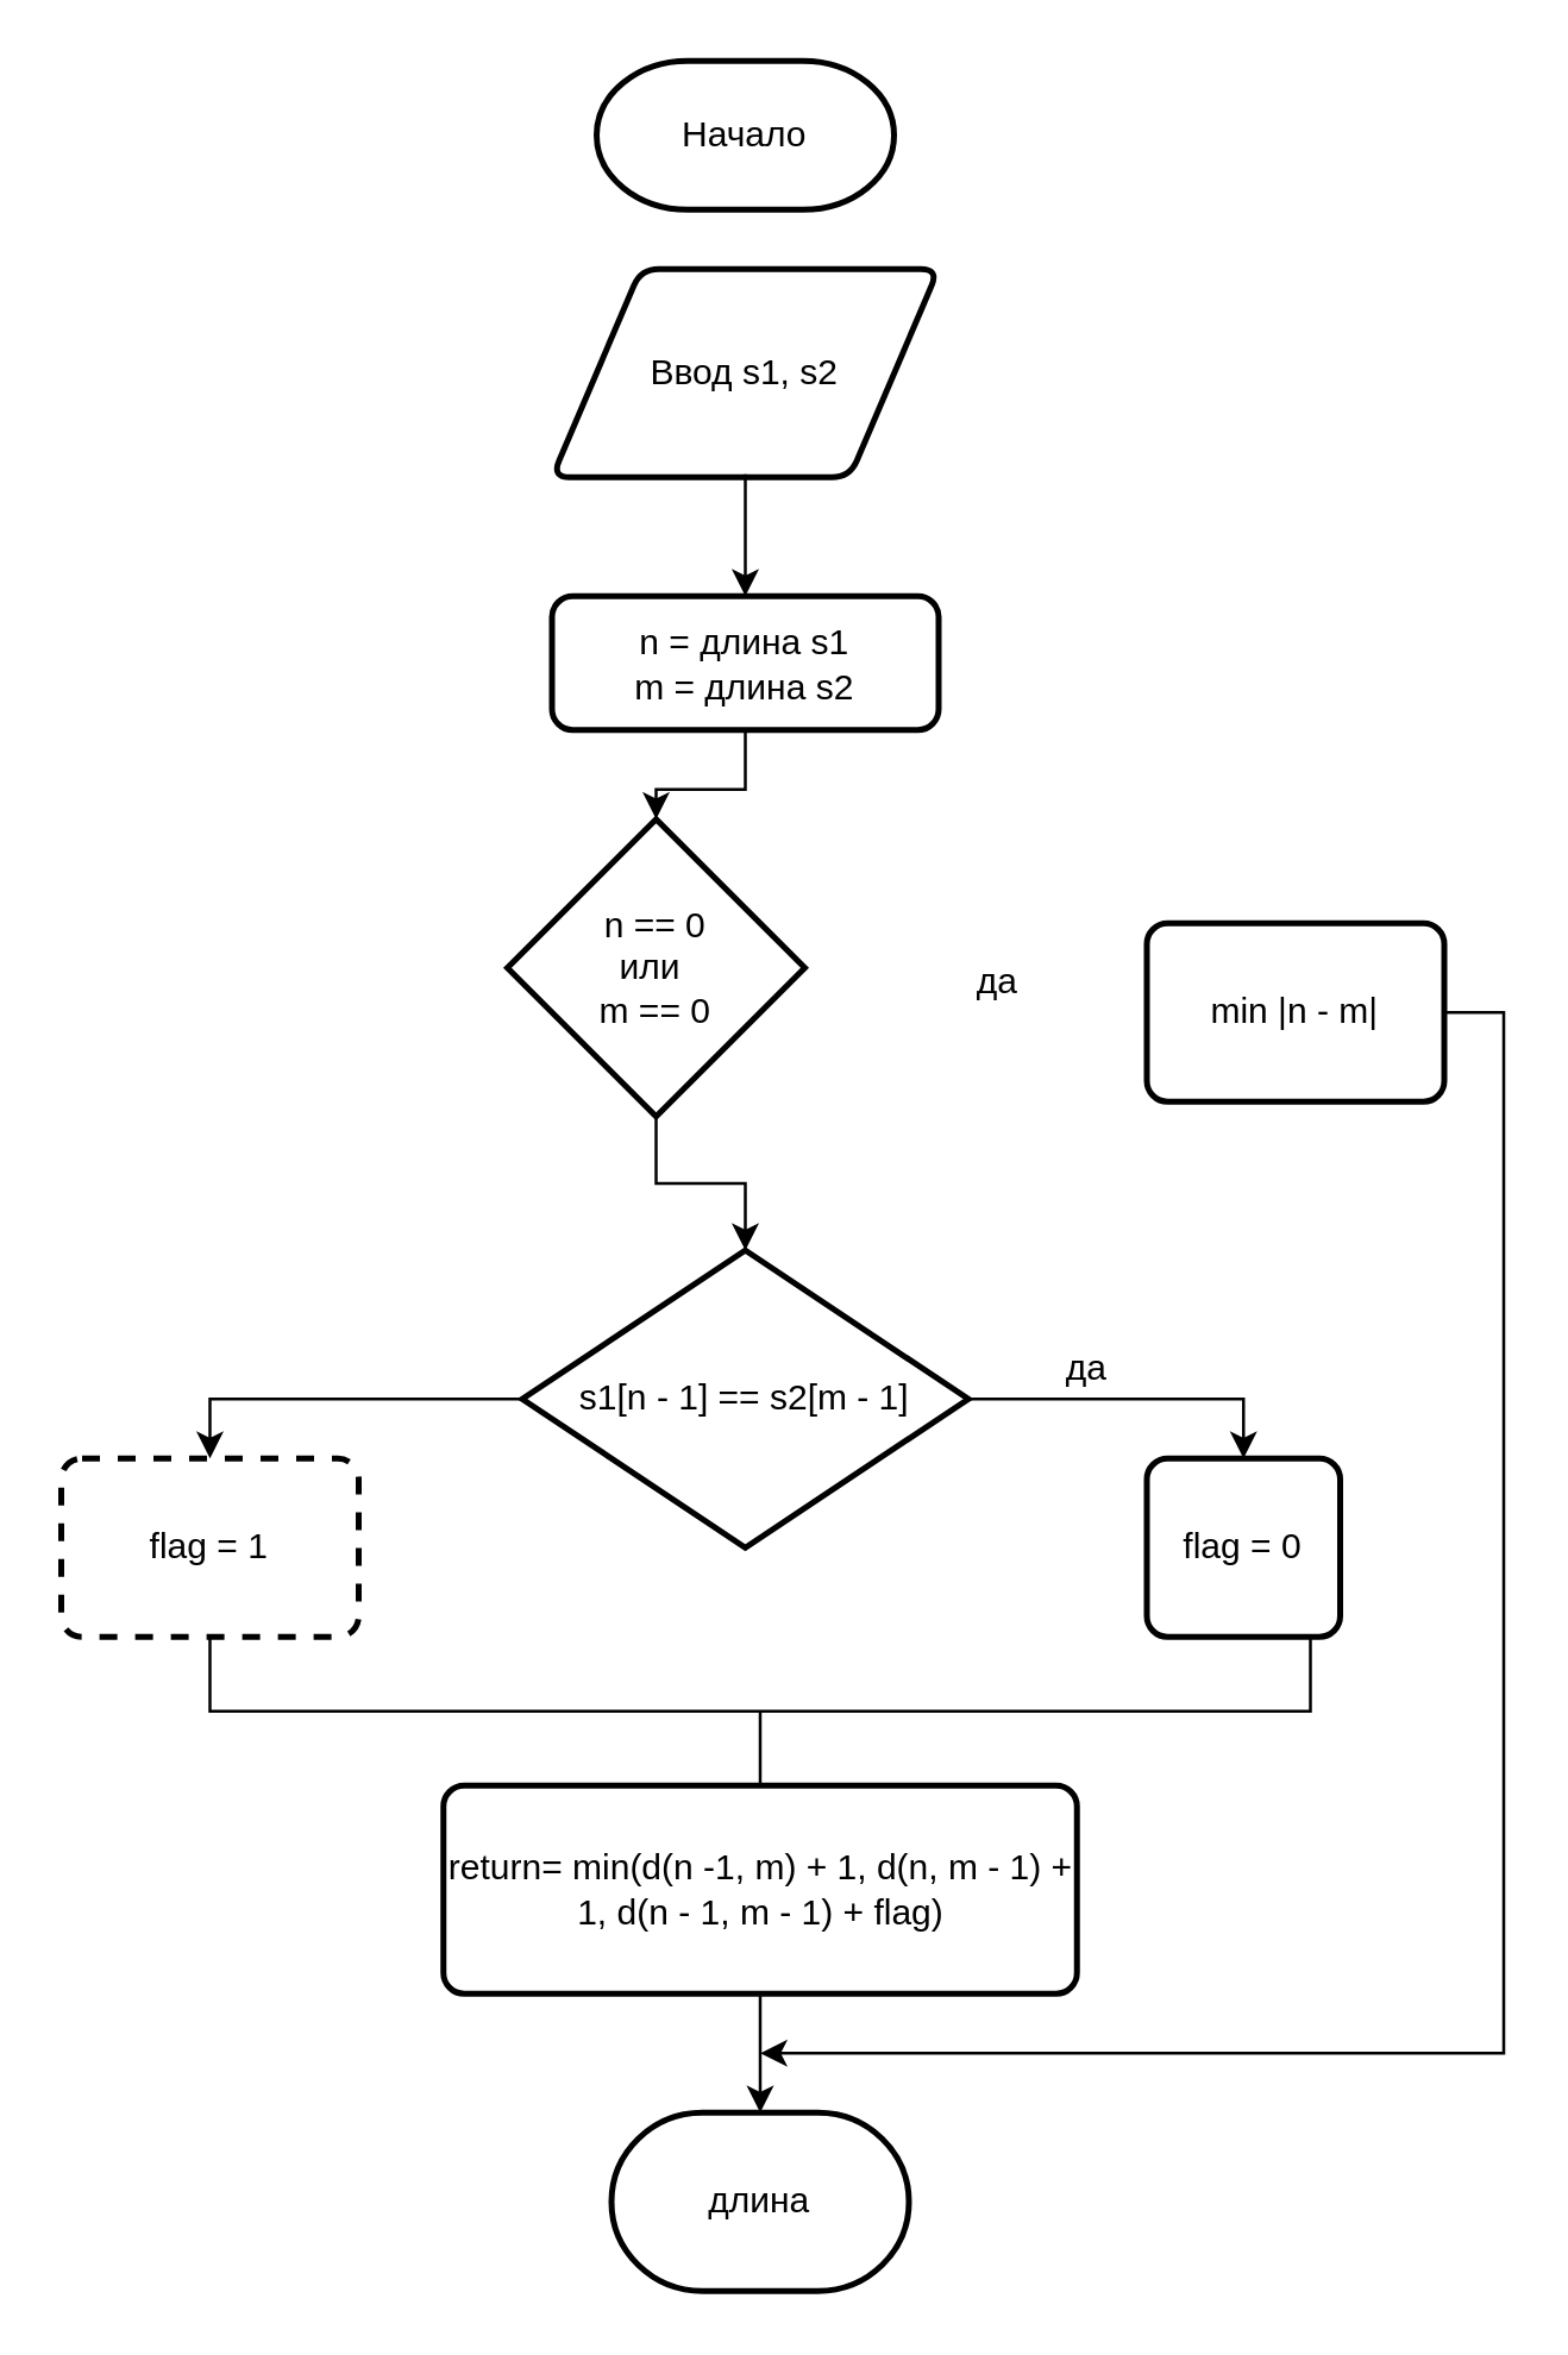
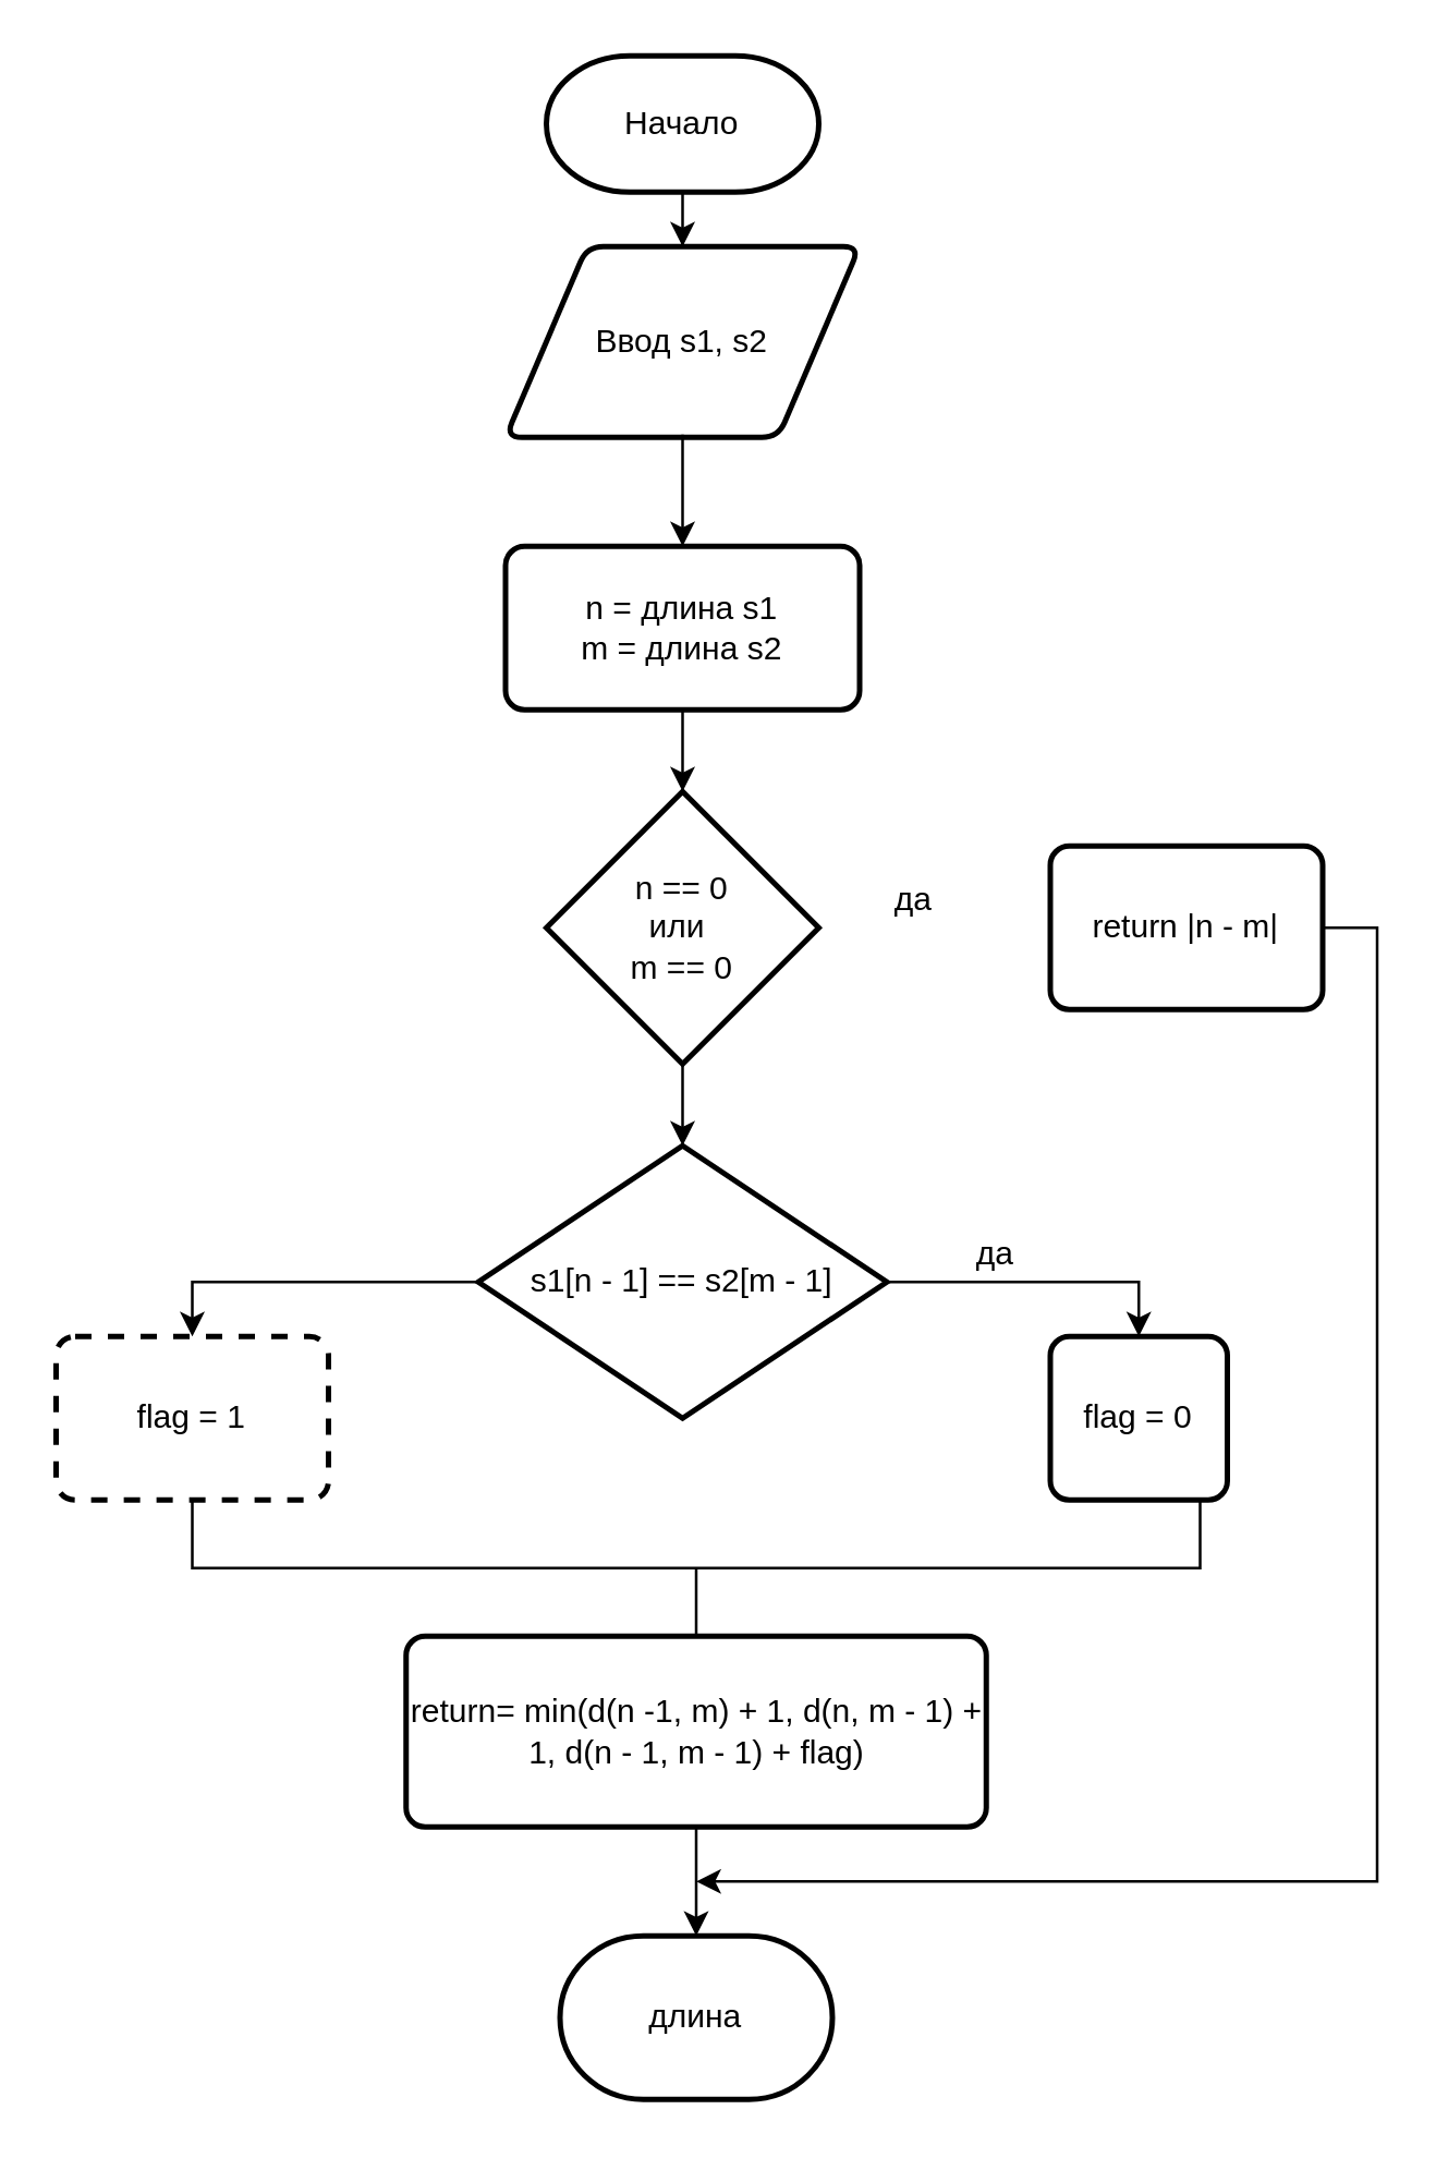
  <mxCell id="0" />
  <mxCell id="1" parent="0" />
+ <mxCell id="2" style="edgeStyle=orthogonalEdgeStyle;rounded=0;orthogonalLoop=1;jettySize=auto;html=1;" edge="1" parent="1" source="3" target="4"><mxGeometry relative="1" as="geometry" /></mxCell>
  <mxCell id="3" value="Начало" style="strokeWidth=2;html=1;shape=mxgraph.flowchart.terminator;whiteSpace=wrap;" vertex="1" parent="1"><mxGeometry x="200" y="20" width="100" height="50" as="geometry" /></mxCell>
  <mxCell id="4" value="Ввод s1, s2" style="shape=parallelogram;html=1;strokeWidth=2;perimeter=parallelogramPerimeter;whiteSpace=wrap;rounded=1;arcSize=12;size=0.23;" vertex="1" parent="1"><mxGeometry x="185" y="90" width="130" height="70" as="geometry" /></mxCell>
  <mxCell id="5" style="edgeStyle=orthogonalEdgeStyle;rounded=0;orthogonalLoop=1;jettySize=auto;html=1;exitX=0.5;exitY=1;exitDx=0;exitDy=0;entryX=0.5;entryY=0;entryDx=0;entryDy=0;entryPerimeter=0;" edge="1" parent="1" source="6" target="9"><mxGeometry relative="1" as="geometry" /></mxCell>
- <mxCell id="6" value="n = длина s1&lt;br&gt;m = длина s2" style="rounded=1;whiteSpace=wrap;html=1;absoluteArcSize=1;arcSize=14;strokeWidth=2;" vertex="1" parent="1"><mxGeometry x="185" y="200" width="130" height="45" as="geometry" /></mxCell>
+ <mxCell id="6" value="n = длина s1&lt;br&gt;m = длина s2" style="rounded=1;whiteSpace=wrap;html=1;absoluteArcSize=1;arcSize=14;strokeWidth=2;" vertex="1" parent="1"><mxGeometry x="185" y="200" width="130" height="60" as="geometry" /></mxCell>
  <mxCell id="7" value="" style="endArrow=classic;html=1;" edge="1" parent="1" target="6"><mxGeometry width="50" height="50" relative="1" as="geometry"><mxPoint x="250" y="159" as="sourcePoint" /><mxPoint x="330" y="350" as="targetPoint" /></mxGeometry></mxCell>
  <mxCell id="8" style="edgeStyle=orthogonalEdgeStyle;rounded=0;orthogonalLoop=1;jettySize=auto;html=1;exitX=0.5;exitY=1;exitDx=0;exitDy=0;exitPerimeter=0;entryX=0.5;entryY=0;entryDx=0;entryDy=0;entryPerimeter=0;" edge="1" parent="1" source="9" target="14"><mxGeometry relative="1" as="geometry" /></mxCell>
- <mxCell id="9" value="n == 0&lt;br&gt;или&amp;nbsp;&lt;br&gt;m == 0" style="strokeWidth=2;html=1;shape=mxgraph.flowchart.decision;whiteSpace=wrap;" vertex="1" parent="1"><mxGeometry x="170" y="275" width="100" height="100" as="geometry" /></mxCell>
+ <mxCell id="9" value="n == 0&lt;br&gt;или&amp;nbsp;&lt;br&gt;m == 0" style="strokeWidth=2;html=1;shape=mxgraph.flowchart.decision;whiteSpace=wrap;" vertex="1" parent="1"><mxGeometry x="200" y="290" width="100" height="100" as="geometry" /></mxCell>
  <mxCell id="10" style="edgeStyle=orthogonalEdgeStyle;rounded=0;orthogonalLoop=1;jettySize=auto;html=1;exitX=1;exitY=0.5;exitDx=0;exitDy=0;" edge="1" parent="1" source="11"><mxGeometry relative="1" as="geometry"><mxPoint x="255" y="690" as="targetPoint" /><Array as="points"><mxPoint x="505" y="340" /><mxPoint x="505" y="690" /></Array></mxGeometry></mxCell>
- <mxCell id="11" value="min |n - m|" style="rounded=1;whiteSpace=wrap;html=1;absoluteArcSize=1;arcSize=14;strokeWidth=2;" vertex="1" parent="1"><mxGeometry x="385" y="310" width="100" height="60" as="geometry" /></mxCell>
+ <mxCell id="11" value="return |n - m|" style="rounded=1;whiteSpace=wrap;html=1;absoluteArcSize=1;arcSize=14;strokeWidth=2;" vertex="1" parent="1"><mxGeometry x="385" y="310" width="100" height="60" as="geometry" /></mxCell>
  <mxCell id="12" style="edgeStyle=orthogonalEdgeStyle;rounded=0;orthogonalLoop=1;jettySize=auto;html=1;exitX=1;exitY=0.5;exitDx=0;exitDy=0;exitPerimeter=0;entryX=0.5;entryY=0;entryDx=0;entryDy=0;" edge="1" parent="1" source="14" target="15"><mxGeometry relative="1" as="geometry" /></mxCell>
  <mxCell id="13" style="edgeStyle=orthogonalEdgeStyle;rounded=0;orthogonalLoop=1;jettySize=auto;html=1;exitX=0;exitY=0.5;exitDx=0;exitDy=0;exitPerimeter=0;entryX=0.5;entryY=0;entryDx=0;entryDy=0;" edge="1" parent="1" source="14" target="17"><mxGeometry relative="1" as="geometry" /></mxCell>
  <mxCell id="14" value="s1[n - 1] == s2[m - 1]" style="strokeWidth=2;html=1;shape=mxgraph.flowchart.decision;whiteSpace=wrap;" vertex="1" parent="1"><mxGeometry x="175" y="420" width="150" height="100" as="geometry" /></mxCell>
  <mxCell id="15" value="flag = 0" style="rounded=1;whiteSpace=wrap;html=1;absoluteArcSize=1;arcSize=14;strokeWidth=2;" vertex="1" parent="1"><mxGeometry x="385" y="490" width="65" height="60" as="geometry" /></mxCell>
  <mxCell id="16" value="да" style="text;html=1;strokeColor=none;fillColor=none;align=center;verticalAlign=middle;whiteSpace=wrap;rounded=0;" vertex="1" parent="1"><mxGeometry x="315" y="320" width="40" height="20" as="geometry" /></mxCell>
  <mxCell id="17" value="flag = 1" style="rounded=1;whiteSpace=wrap;html=1;absoluteArcSize=1;arcSize=14;strokeWidth=2;dashed=1;" vertex="1" parent="1"><mxGeometry x="20" y="490" width="100" height="60" as="geometry" /></mxCell>
  <mxCell id="18" value="да" style="text;html=1;strokeColor=none;fillColor=none;align=center;verticalAlign=middle;whiteSpace=wrap;rounded=0;" vertex="1" parent="1"><mxGeometry x="345" y="450" width="40" height="20" as="geometry" /></mxCell>
  <mxCell id="19" value="" style="strokeWidth=1;html=1;shape=mxgraph.flowchart.annotation_2;align=left;labelPosition=right;pointerEvents=1;rotation=-90;" vertex="1" parent="1"><mxGeometry x="230" y="390" width="50" height="370" as="geometry" /></mxCell>
  <mxCell id="20" style="edgeStyle=orthogonalEdgeStyle;rounded=0;orthogonalLoop=1;jettySize=auto;html=1;exitX=0.5;exitY=1;exitDx=0;exitDy=0;entryX=0.5;entryY=0;entryDx=0;entryDy=0;entryPerimeter=0;" edge="1" parent="1" source="21" target="22"><mxGeometry relative="1" as="geometry" /></mxCell>
  <mxCell id="21" value="return= min(d(n -1, m) + 1, d(n, m - 1) + 1, d(n - 1, m - 1) + flag)" style="rounded=1;whiteSpace=wrap;html=1;absoluteArcSize=1;arcSize=14;strokeWidth=2;" vertex="1" parent="1"><mxGeometry x="148.5" y="600" width="213" height="70" as="geometry" /></mxCell>
  <mxCell id="22" value="длина" style="strokeWidth=2;html=1;shape=mxgraph.flowchart.terminator;whiteSpace=wrap;" vertex="1" parent="1"><mxGeometry x="205" y="710" width="100" height="60" as="geometry" /></mxCell>
